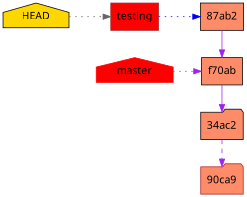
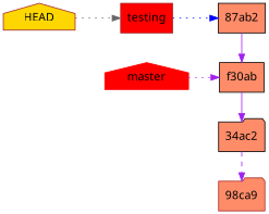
  digraph {
    fontname="Noto Sans"
    rankdir=LR
    node [color=black fillcolor=salmon1 fontname="Noto Sans" shape=box style=filled]
    edge [color=purple fontname="Noto Sans" style=dotted]
-   n1 [fillcolor=gold label=HEAD shape=house]
+   n1 [color=brown fillcolor=gold label=HEAD shape=house]
    n2 [color=red fillcolor=red label=master shape=house]
-   n3 [color=brown label="90ca9" shape=folder]
+   n3 [color=brown label="98ca9" shape=folder]
    n4 [label="34ac2" shape=folder]
-   n5 [label=f70ab]
+   n5 [label=f30ab]
    n6 [label="87ab2"]
    n7 [color=brown fillcolor=red label=testing]
    subgraph sub_1 {
      rank=same
      n1
    }
    subgraph sub_2 {
      rank=same
      n2
    }
    subgraph sub_3 {
      rank=same
      n3
      n4
      n5
      n6
    }
    subgraph sub_4 {
      rank=same
      n7
    }
    n1 -> n7 [color=gray40]
    n2 -> n5
    n4 -> n3 [minlen=2 style=dashed]
    n5 -> n4 [minlen=2 style=solid]
    n6 -> n5 [minlen=2 style=solid]
    n7 -> n6 [color=blue]
  }
